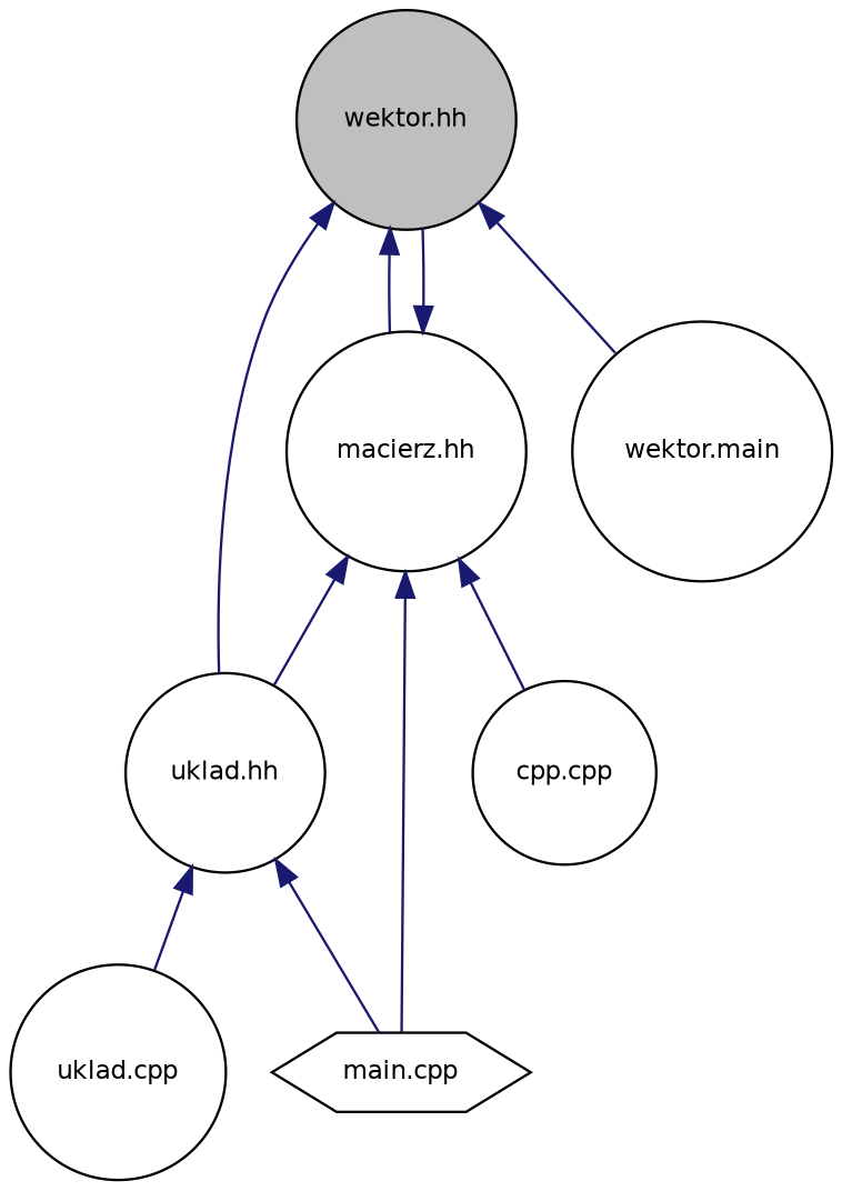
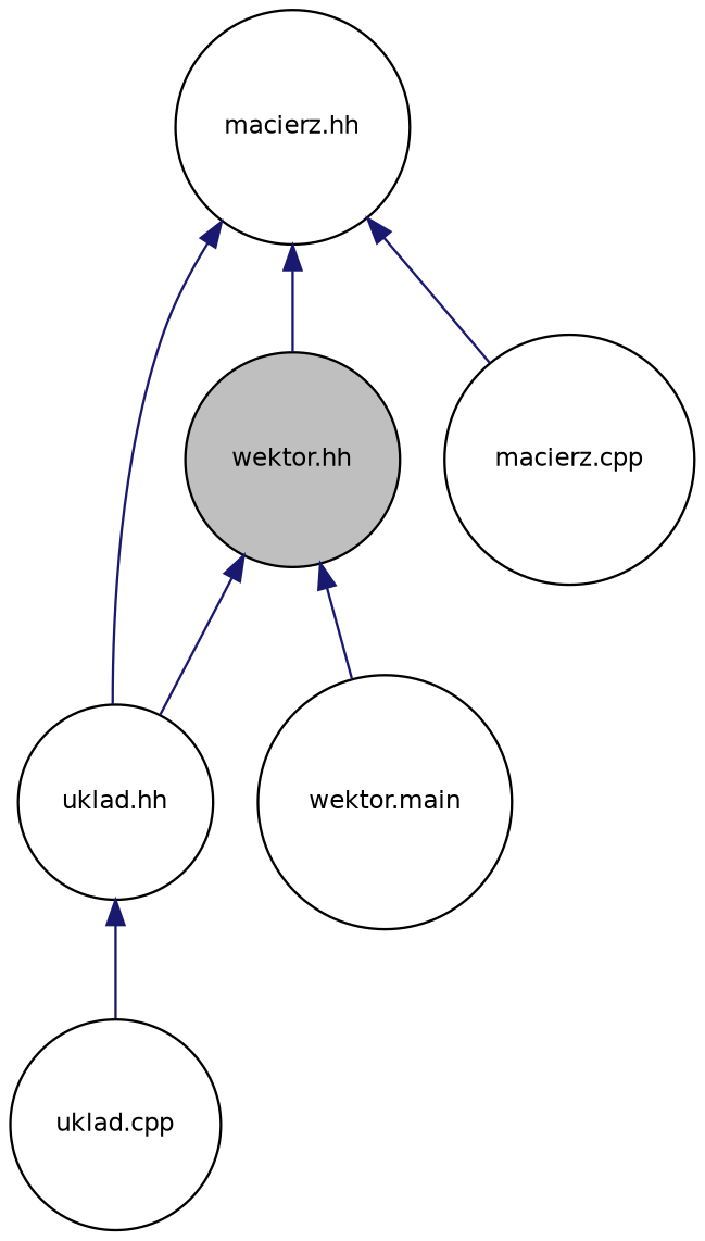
  digraph {
    node [color=black fillcolor=white fontname=Helvetica fontsize=10 shape=circle style=filled]
    edge [color=midnightblue dir=back fontname=Helvetica fontsize=10 labelfontname=Helvetica labelfontsize=10 style=solid]
    n1 [fillcolor=grey75 fontcolor=black height=0.2 label="wektor.hh" width=0.4]
    n2 [height=0.2 label="macierz.hh" width=0.4]
    n3 [height=0.2 label="uklad.hh" width=0.4]
    n4 [height=0.2 label="wektor.main" width=0.4]
-   n5 [height=0.2 label="main.cpp" shape=hexagon width=0.4]
-   n6 [height=0.2 label="cpp.cpp" width=0.4]
+   n6 [height=0.2 label="macierz.cpp" width=0.4]
    n7 [height=0.2 label="uklad.cpp" width=0.4]
-   n1 -> n2
    n1 -> n3
    n1 -> n4
    n2 -> n1
    n2 -> n3
-   n2 -> n5
    n2 -> n6
-   n3 -> n5
    n3 -> n7
  }
